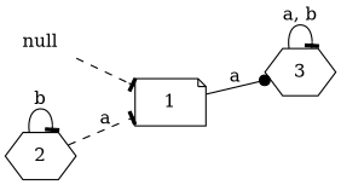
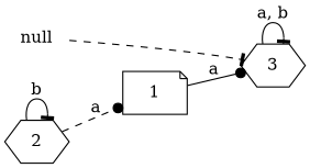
  digraph {
    rankdir=LR
    node [shape=hexagon]
    edge [arrowhead=tee style=solid]
    null [shape=plaintext]
    1 [shape=note]
    3
    2
-   null -> 1 [style=dashed]
+   null -> 3 [style=dashed]
    1 -> 3 [arrowhead=dot label=a]
    3 -> 3 [label="a, b"]
-   2 -> 1 [label=a style=dashed]
+   2 -> 1 [arrowhead=dot label=a style=dashed]
    2 -> 2 [label=b]
  }
